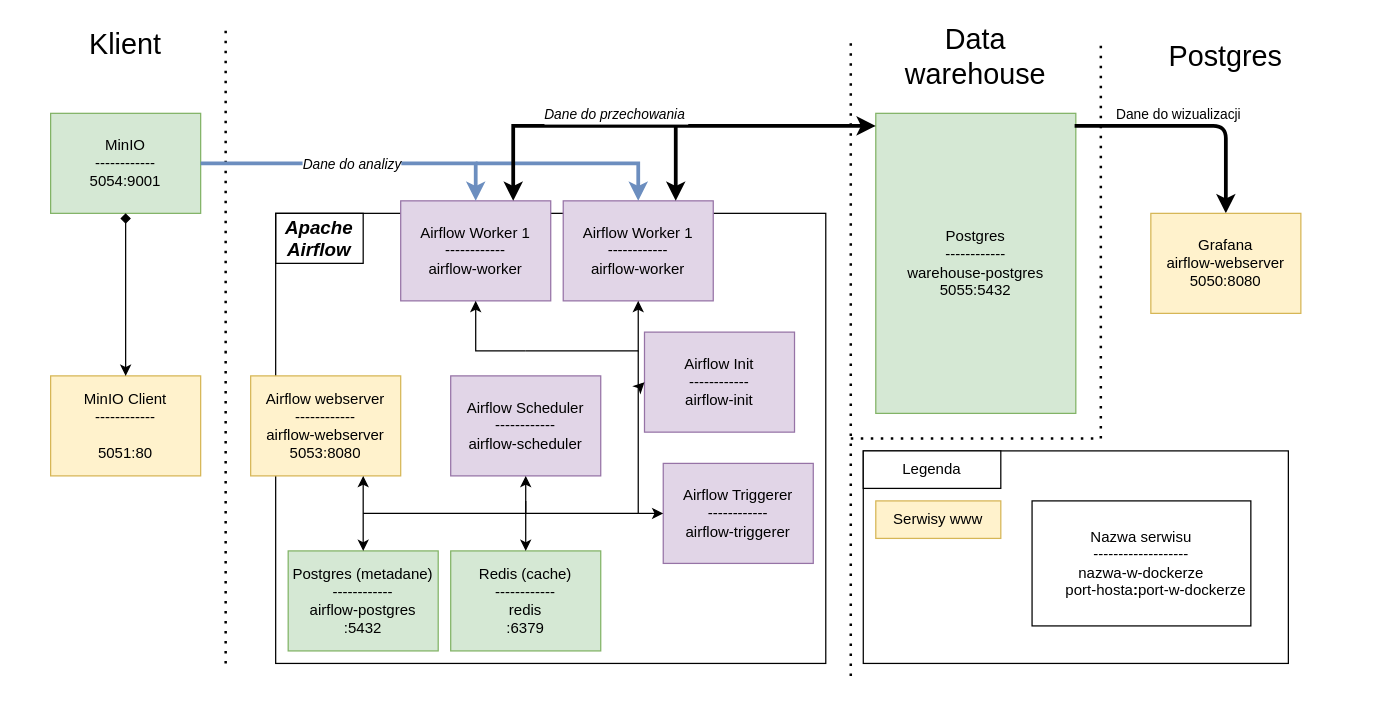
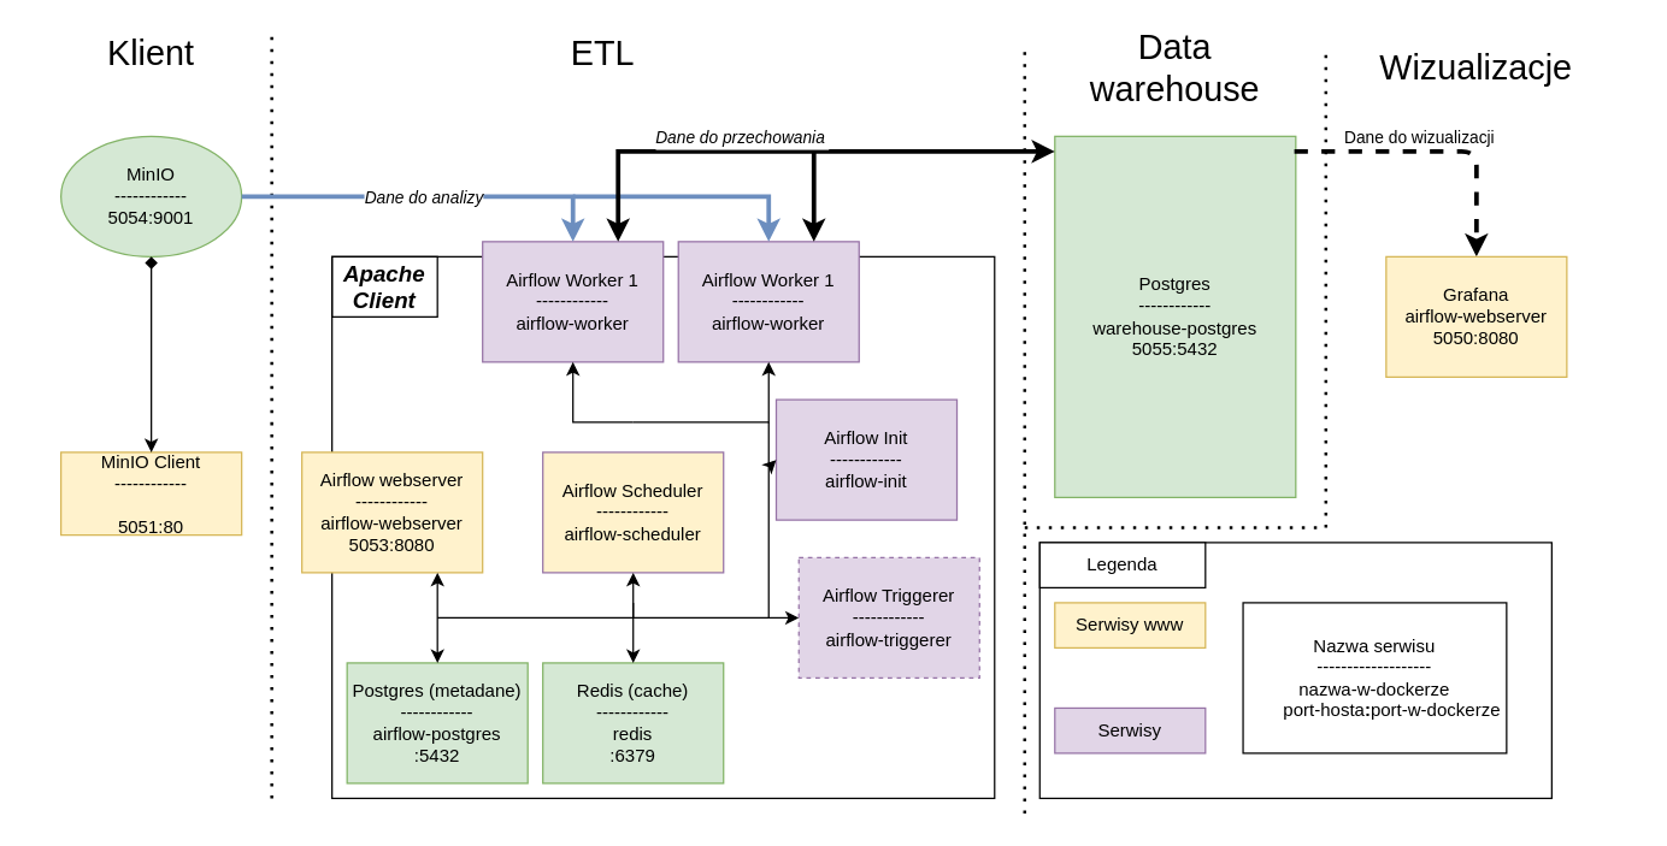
  <mxCell id="0" />
  <mxCell id="1" parent="0" />
  <mxCell id="2" value="" style="rounded=0;whiteSpace=wrap;html=1;" parent="1" vertex="1"><mxGeometry x="220" y="170" width="440" height="360" as="geometry" /></mxCell>
- <mxCell id="3" value="MinIO&lt;br&gt;------------&lt;br&gt;5054:9001" style="rounded=0;whiteSpace=wrap;html=1;fillColor=#d5e8d4;strokeColor=#82b366;" parent="1" vertex="1"><mxGeometry x="40" y="90" width="120" height="80" as="geometry" /></mxCell>
+ <mxCell id="3" value="MinIO&lt;br&gt;------------&lt;br&gt;5054:9001" style="ellipse;whiteSpace=wrap;html=1;fillColor=#d5e8d4;strokeColor=#82b366;" parent="1" vertex="1"><mxGeometry x="40" y="90" width="120" height="80" as="geometry" /></mxCell>
  <mxCell id="4" value="&lt;font style=&quot;font-size: 23px&quot;&gt;Klient&lt;/font&gt;" style="text;html=1;strokeColor=none;fillColor=none;align=center;verticalAlign=middle;whiteSpace=wrap;rounded=0;" parent="1" vertex="1"><mxGeometry x="20" y="20" width="160" height="30" as="geometry" /></mxCell>
- <mxCell id="5" value="MinIO Client&lt;br&gt;------------&lt;br&gt;&lt;br&gt;5051:80" style="rounded=0;whiteSpace=wrap;html=1;fillColor=#fff2cc;strokeColor=#d6b656;" parent="1" vertex="1"><mxGeometry x="40" y="300" width="120" height="80" as="geometry" /></mxCell>
+ <mxCell id="5" value="MinIO Client&lt;br&gt;------------&lt;br&gt;&lt;br&gt;5051:80" style="rounded=0;whiteSpace=wrap;html=1;fillColor=#fff2cc;strokeColor=#d6b656;" parent="1" vertex="1"><mxGeometry x="40" y="300" width="120" height="55" as="geometry" /></mxCell>
  <mxCell id="6" value="" style="endArrow=diamond;startArrow=classic;html=1;rounded=0;entryX=0.5;entryY=1;entryDx=0;entryDy=0;exitX=0.5;exitY=0;exitDx=0;exitDy=0;" parent="1" source="5" target="3" edge="1"><mxGeometry width="50" height="50" relative="1" as="geometry"><mxPoint x="70" y="250" as="sourcePoint" /><mxPoint x="120" y="200" as="targetPoint" /></mxGeometry></mxCell>
  <mxCell id="7" value="" style="endArrow=none;dashed=1;html=1;dashPattern=1 3;strokeWidth=2;rounded=0;" parent="1" edge="1"><mxGeometry width="50" height="50" relative="1" as="geometry"><mxPoint x="180" y="530" as="sourcePoint" /><mxPoint x="180" y="20" as="targetPoint" /></mxGeometry></mxCell>
- <mxCell id="9" value="Apache Airflow" style="text;html=1;align=center;verticalAlign=middle;whiteSpace=wrap;rounded=0;fontSize=15;fontStyle=3;strokeColor=default;" parent="1" vertex="1"><mxGeometry x="220" y="170" width="70" height="40" as="geometry" /></mxCell>
+ <mxCell id="8" value="ETL" style="text;html=1;strokeColor=none;fillColor=none;align=center;verticalAlign=middle;whiteSpace=wrap;rounded=0;fontSize=23;" parent="1" vertex="1"><mxGeometry x="295" y="20" width="210" height="30" as="geometry" /></mxCell>
+ <mxCell id="9" value="Apache Client" style="text;html=1;align=center;verticalAlign=middle;whiteSpace=wrap;rounded=0;fontSize=15;fontStyle=3;strokeColor=default;" parent="1" vertex="1"><mxGeometry x="220" y="170" width="70" height="40" as="geometry" /></mxCell>
  <mxCell id="10" value="Postgres (metadane)&lt;br&gt;------------&lt;br&gt;airflow-postgres&lt;br&gt;:5432" style="rounded=0;whiteSpace=wrap;html=1;fillColor=#d5e8d4;strokeColor=#82b366;" parent="1" vertex="1"><mxGeometry x="230" y="440" width="120" height="80" as="geometry" /></mxCell>
  <mxCell id="11" value="Redis (cache)&lt;br&gt;------------&lt;br&gt;redis&lt;br&gt;:6379" style="rounded=0;whiteSpace=wrap;html=1;fillColor=#d5e8d4;strokeColor=#82b366;" parent="1" vertex="1"><mxGeometry x="360" y="440" width="120" height="80" as="geometry" /></mxCell>
  <mxCell id="12" value="Airflow webserver&lt;br&gt;------------&lt;br&gt;airflow-webserver&lt;br&gt;5053:8080" style="rounded=0;whiteSpace=wrap;html=1;fillColor=#fff2cc;strokeColor=#d6b656;" parent="1" vertex="1"><mxGeometry x="200" y="300" width="120" height="80" as="geometry" /></mxCell>
- <mxCell id="13" value="Airflow Scheduler&lt;br&gt;------------&lt;br&gt;airflow-scheduler" style="rounded=0;whiteSpace=wrap;html=1;fillColor=#e1d5e7;strokeColor=#9673a6;" parent="1" vertex="1"><mxGeometry x="360" y="300" width="120" height="80" as="geometry" /></mxCell>
+ <mxCell id="13" value="Airflow Scheduler&lt;br&gt;------------&lt;br&gt;airflow-scheduler" style="rounded=0;whiteSpace=wrap;html=1;fillColor=#fff2cc;strokeColor=#9673a6;" parent="1" vertex="1"><mxGeometry x="360" y="300" width="120" height="80" as="geometry" /></mxCell>
  <mxCell id="14" value="Airflow Worker 1&lt;br&gt;------------&lt;br&gt;airflow-worker" style="rounded=0;whiteSpace=wrap;html=1;fillColor=#e1d5e7;strokeColor=#9673a6;" parent="1" vertex="1"><mxGeometry x="320" y="160" width="120" height="80" as="geometry" /></mxCell>
  <mxCell id="15" value="Airflow Worker 1&lt;br&gt;------------&lt;br&gt;airflow-worker" style="rounded=0;whiteSpace=wrap;html=1;fillColor=#e1d5e7;strokeColor=#9673a6;" parent="1" vertex="1"><mxGeometry x="450" y="160" width="120" height="80" as="geometry" /></mxCell>
  <mxCell id="16" value="" style="endArrow=classic;startArrow=classic;html=1;rounded=0;exitX=0.5;exitY=0;exitDx=0;exitDy=0;entryX=0.75;entryY=1;entryDx=0;entryDy=0;" parent="1" source="10" target="12" edge="1"><mxGeometry width="50" height="50" relative="1" as="geometry"><mxPoint x="320" y="430" as="sourcePoint" /><mxPoint x="190" y="410" as="targetPoint" /></mxGeometry></mxCell>
  <mxCell id="17" value="" style="endArrow=classic;html=1;rounded=0;entryX=0.5;entryY=1;entryDx=0;entryDy=0;" parent="1" target="13" edge="1"><mxGeometry width="50" height="50" relative="1" as="geometry"><mxPoint x="290" y="410" as="sourcePoint" /><mxPoint x="350" y="400" as="targetPoint" /><Array as="points"><mxPoint x="350" y="410" /><mxPoint x="420" y="410" /></Array></mxGeometry></mxCell>
  <mxCell id="18" value="" style="endArrow=classic;html=1;rounded=0;entryX=0.5;entryY=0;entryDx=0;entryDy=0;" parent="1" target="11" edge="1"><mxGeometry width="50" height="50" relative="1" as="geometry"><mxPoint x="420" y="400" as="sourcePoint" /><mxPoint x="440" y="410" as="targetPoint" /></mxGeometry></mxCell>
  <mxCell id="19" value="" style="endArrow=classic;html=1;rounded=0;entryX=0.5;entryY=1;entryDx=0;entryDy=0;" parent="1" target="15" edge="1"><mxGeometry width="50" height="50" relative="1" as="geometry"><mxPoint x="420" y="280" as="sourcePoint" /><mxPoint x="500" y="270" as="targetPoint" /><Array as="points"><mxPoint x="510" y="280" /></Array></mxGeometry></mxCell>
  <mxCell id="20" value="" style="endArrow=none;html=1;rounded=0;" parent="1" edge="1"><mxGeometry width="50" height="50" relative="1" as="geometry"><mxPoint x="420" y="410" as="sourcePoint" /><mxPoint x="510" y="280" as="targetPoint" /><Array as="points"><mxPoint x="510" y="410" /></Array></mxGeometry></mxCell>
  <mxCell id="21" value="" style="endArrow=classic;html=1;rounded=0;exitX=1;exitY=0.5;exitDx=0;exitDy=0;entryX=0.5;entryY=0;entryDx=0;entryDy=0;strokeWidth=3;fillColor=#dae8fc;strokeColor=#6c8ebf;" parent="1" source="3" target="14" edge="1"><mxGeometry width="50" height="50" relative="1" as="geometry"><mxPoint x="230" y="170" as="sourcePoint" /><mxPoint x="280" y="120" as="targetPoint" /><Array as="points"><mxPoint x="380" y="130" /></Array></mxGeometry></mxCell>
  <mxCell id="22" value="Dane do analizy" style="edgeLabel;html=1;align=center;verticalAlign=middle;resizable=0;points=[];fontStyle=2;fontColor=default;labelBackgroundColor=default;labelBorderColor=none;spacingTop=0;spacing=2;" parent="21" vertex="1" connectable="0"><mxGeometry x="-0.035" relative="1" as="geometry"><mxPoint x="-1" as="offset" /></mxGeometry></mxCell>
  <mxCell id="23" value="" style="endArrow=classic;html=1;rounded=0;entryX=0.5;entryY=0;entryDx=0;entryDy=0;fillColor=#dae8fc;strokeColor=#6c8ebf;strokeWidth=3;" parent="1" target="15" edge="1"><mxGeometry width="50" height="50" relative="1" as="geometry"><mxPoint x="380" y="130" as="sourcePoint" /><mxPoint x="480" y="110" as="targetPoint" /><Array as="points"><mxPoint x="510" y="130" /></Array></mxGeometry></mxCell>
  <mxCell id="24" value="Data warehouse" style="text;html=1;strokeColor=none;fillColor=none;align=center;verticalAlign=middle;whiteSpace=wrap;rounded=0;labelBackgroundColor=default;labelBorderColor=none;fontSize=23;fontColor=default;" parent="1" vertex="1"><mxGeometry x="750" y="30" width="60" height="30" as="geometry" /></mxCell>
  <mxCell id="25" value="" style="endArrow=none;dashed=1;html=1;dashPattern=1 3;strokeWidth=2;rounded=0;fontSize=23;fontColor=default;" parent="1" edge="1"><mxGeometry width="50" height="50" relative="1" as="geometry"><mxPoint x="680" y="540" as="sourcePoint" /><mxPoint x="680" y="30" as="targetPoint" /></mxGeometry></mxCell>
  <mxCell id="26" value="Postgres&lt;br&gt;------------&lt;br&gt;warehouse-postgres&lt;br&gt;5055:5432" style="rounded=0;whiteSpace=wrap;html=1;fillColor=#d5e8d4;strokeColor=#82b366;" parent="1" vertex="1"><mxGeometry x="700" y="90" width="160" height="240" as="geometry" /></mxCell>
  <mxCell id="27" value="" style="endArrow=classic;startArrow=classic;html=1;rounded=0;fontSize=23;fontColor=default;strokeWidth=3;exitX=0.75;exitY=0;exitDx=0;exitDy=0;entryX=0;entryY=0.042;entryDx=0;entryDy=0;entryPerimeter=0;" parent="1" source="14" target="26" edge="1"><mxGeometry width="50" height="50" relative="1" as="geometry"><mxPoint x="510" y="120" as="sourcePoint" /><mxPoint x="560" y="70" as="targetPoint" /><Array as="points"><mxPoint x="410" y="100" /></Array></mxGeometry></mxCell>
  <mxCell id="28" value="Dane do przechowania" style="edgeLabel;align=center;verticalAlign=middle;resizable=0;points=[];fontSize=11;fontColor=default;fontStyle=2;spacing=0;" parent="27" vertex="1" connectable="0"><mxGeometry x="-0.327" y="3" relative="1" as="geometry"><mxPoint x="23" y="-7" as="offset" /></mxGeometry></mxCell>
  <mxCell id="29" value="" style="endArrow=classic;html=1;rounded=0;fontSize=23;fontColor=default;strokeWidth=3;entryX=0.75;entryY=0;entryDx=0;entryDy=0;" parent="1" target="15" edge="1"><mxGeometry width="50" height="50" relative="1" as="geometry"><mxPoint x="540" y="100" as="sourcePoint" /><mxPoint x="600" y="120" as="targetPoint" /></mxGeometry></mxCell>
  <mxCell id="30" value="" style="endArrow=none;dashed=1;html=1;dashPattern=1 3;strokeWidth=2;rounded=0;fontSize=23;fontColor=default;" parent="1" edge="1"><mxGeometry width="50" height="50" relative="1" as="geometry"><mxPoint x="880" y="350" as="sourcePoint" /><mxPoint x="880" y="30" as="targetPoint" /></mxGeometry></mxCell>
  <mxCell id="31" value="" style="endArrow=classic;html=1;rounded=0;fontSize=11;fontColor=default;strokeWidth=1;entryX=0.5;entryY=1;entryDx=0;entryDy=0;" parent="1" target="14" edge="1"><mxGeometry width="50" height="50" relative="1" as="geometry"><mxPoint x="420" y="280" as="sourcePoint" /><mxPoint x="350" y="260" as="targetPoint" /><Array as="points"><mxPoint x="380" y="280" /></Array></mxGeometry></mxCell>
- <mxCell id="32" value="Postgres" style="text;html=1;strokeColor=none;fillColor=none;align=center;verticalAlign=middle;whiteSpace=wrap;rounded=0;fontSize=23;" parent="1" vertex="1"><mxGeometry x="875" y="30" width="210" height="30" as="geometry" /></mxCell>
+ <mxCell id="32" value="Wizualizacje" style="text;html=1;strokeColor=none;fillColor=none;align=center;verticalAlign=middle;whiteSpace=wrap;rounded=0;fontSize=23;" parent="1" vertex="1"><mxGeometry x="875" y="30" width="210" height="30" as="geometry" /></mxCell>
  <mxCell id="33" style="edgeStyle=orthogonalEdgeStyle;rounded=0;orthogonalLoop=1;jettySize=auto;html=1;exitX=0.5;exitY=1;exitDx=0;exitDy=0;fontSize=11;fontColor=default;strokeWidth=1;" parent="1" source="24" target="24" edge="1"><mxGeometry relative="1" as="geometry" /></mxCell>
- <mxCell id="34" value="Airflow Triggerer&lt;br&gt;------------&lt;br&gt;airflow-triggerer" style="rounded=0;whiteSpace=wrap;html=1;fillColor=#e1d5e7;strokeColor=#9673a6;" parent="1" vertex="1"><mxGeometry x="530" y="370" width="120" height="80" as="geometry" /></mxCell>
+ <mxCell id="34" value="Airflow Triggerer&lt;br&gt;------------&lt;br&gt;airflow-triggerer" style="rounded=0;whiteSpace=wrap;html=1;fillColor=#e1d5e7;strokeColor=#9673a6;dashed=1;" parent="1" vertex="1"><mxGeometry x="530" y="370" width="120" height="80" as="geometry" /></mxCell>
  <mxCell id="35" value="Airflow Init&lt;br&gt;------------&lt;br&gt;airflow-init" style="rounded=0;whiteSpace=wrap;html=1;fillColor=#e1d5e7;strokeColor=#9673a6;" parent="1" vertex="1"><mxGeometry x="515" y="265" width="120" height="80" as="geometry" /></mxCell>
  <mxCell id="36" value="" style="endArrow=classic;html=1;rounded=0;fontSize=11;fontColor=default;strokeWidth=1;entryX=0;entryY=0.5;entryDx=0;entryDy=0;" parent="1" target="34" edge="1"><mxGeometry width="50" height="50" relative="1" as="geometry"><mxPoint x="510" y="410" as="sourcePoint" /><mxPoint x="500" y="390" as="targetPoint" /></mxGeometry></mxCell>
  <mxCell id="37" value="" style="endArrow=classic;html=1;rounded=0;fontSize=11;fontColor=default;strokeWidth=1;entryX=0;entryY=0.5;entryDx=0;entryDy=0;" parent="1" target="35" edge="1"><mxGeometry width="50" height="50" relative="1" as="geometry"><mxPoint x="510" y="310" as="sourcePoint" /><mxPoint x="520" y="310" as="targetPoint" /></mxGeometry></mxCell>
- <mxCell id="38" value="" style="endArrow=classic;startArrow=none;html=1;rounded=1;fontSize=11;fontColor=default;strokeWidth=3;exitX=0.994;exitY=0.042;exitDx=0;exitDy=0;exitPerimeter=0;startFill=0;entryX=0.5;entryY=0;entryDx=0;entryDy=0;" parent="1" source="26" target="40" edge="1"><mxGeometry width="50" height="50" relative="1" as="geometry"><mxPoint x="970" y="140" as="sourcePoint" /><mxPoint x="960" y="100" as="targetPoint" /><Array as="points"><mxPoint x="980" y="100" /></Array></mxGeometry></mxCell>
+ <mxCell id="38" value="" style="endArrow=classic;startArrow=none;html=1;rounded=1;fontSize=11;fontColor=default;strokeWidth=3;exitX=0.994;exitY=0.042;exitDx=0;exitDy=0;exitPerimeter=0;startFill=0;entryX=0.5;entryY=0;entryDx=0;entryDy=0;dashed=1;" parent="1" source="26" target="40" edge="1"><mxGeometry width="50" height="50" relative="1" as="geometry"><mxPoint x="970" y="140" as="sourcePoint" /><mxPoint x="960" y="100" as="targetPoint" /><Array as="points"><mxPoint x="980" y="100" /></Array></mxGeometry></mxCell>
  <mxCell id="39" value="Dane do wizualizacji" style="edgeLabel;html=1;align=center;verticalAlign=middle;resizable=0;points=[];fontSize=11;fontColor=default;" parent="38" vertex="1" connectable="0"><mxGeometry x="-0.143" y="1" relative="1" as="geometry"><mxPoint y="-9" as="offset" /></mxGeometry></mxCell>
  <mxCell id="40" value="Grafana&lt;br&gt;airflow-webserver&lt;br&gt;5050:8080" style="rounded=0;whiteSpace=wrap;html=1;fillColor=#fff2cc;strokeColor=#d6b656;" vertex="1" parent="1"><mxGeometry x="920" y="170" width="120" height="80" as="geometry" /></mxCell>
  <mxCell id="41" value="" style="endArrow=none;dashed=1;html=1;dashPattern=1 3;strokeWidth=2;rounded=0;" edge="1" parent="1"><mxGeometry width="50" height="50" relative="1" as="geometry"><mxPoint x="680" y="350" as="sourcePoint" /><mxPoint x="880" y="350" as="targetPoint" /></mxGeometry></mxCell>
  <mxCell id="42" value="" style="rounded=0;whiteSpace=wrap;html=1;" vertex="1" parent="1"><mxGeometry x="690" y="360" width="340" height="170" as="geometry" /></mxCell>
  <mxCell id="43" value="Legenda" style="rounded=0;whiteSpace=wrap;html=1;" vertex="1" parent="1"><mxGeometry x="690" y="360" width="110" height="30" as="geometry" /></mxCell>
  <mxCell id="44" value="Serwisy www" style="rounded=0;whiteSpace=wrap;html=1;fillColor=#fff2cc;strokeColor=#d6b656;" vertex="1" parent="1"><mxGeometry x="700" y="400" width="100" height="30" as="geometry" /></mxCell>
+ <mxCell id="45" value="Serwisy" style="rounded=0;whiteSpace=wrap;html=1;fillColor=#e1d5e7;strokeColor=#9673a6;" vertex="1" parent="1"><mxGeometry x="700" y="470" width="100" height="30" as="geometry" /></mxCell>
  <mxCell id="46" value="Nazwa serwisu&lt;br&gt;-------------------&lt;br&gt;nazwa-w-dockerze&lt;br&gt;&amp;nbsp; &amp;nbsp; &amp;nbsp; &amp;nbsp;port-hosta&lt;b&gt;&lt;font style=&quot;font-size: 12px&quot;&gt;:&lt;/font&gt;&lt;/b&gt;port-w-dockerze" style="rounded=0;whiteSpace=wrap;html=1;" vertex="1" parent="1"><mxGeometry x="825" y="400" width="175" height="100" as="geometry" /></mxCell>
